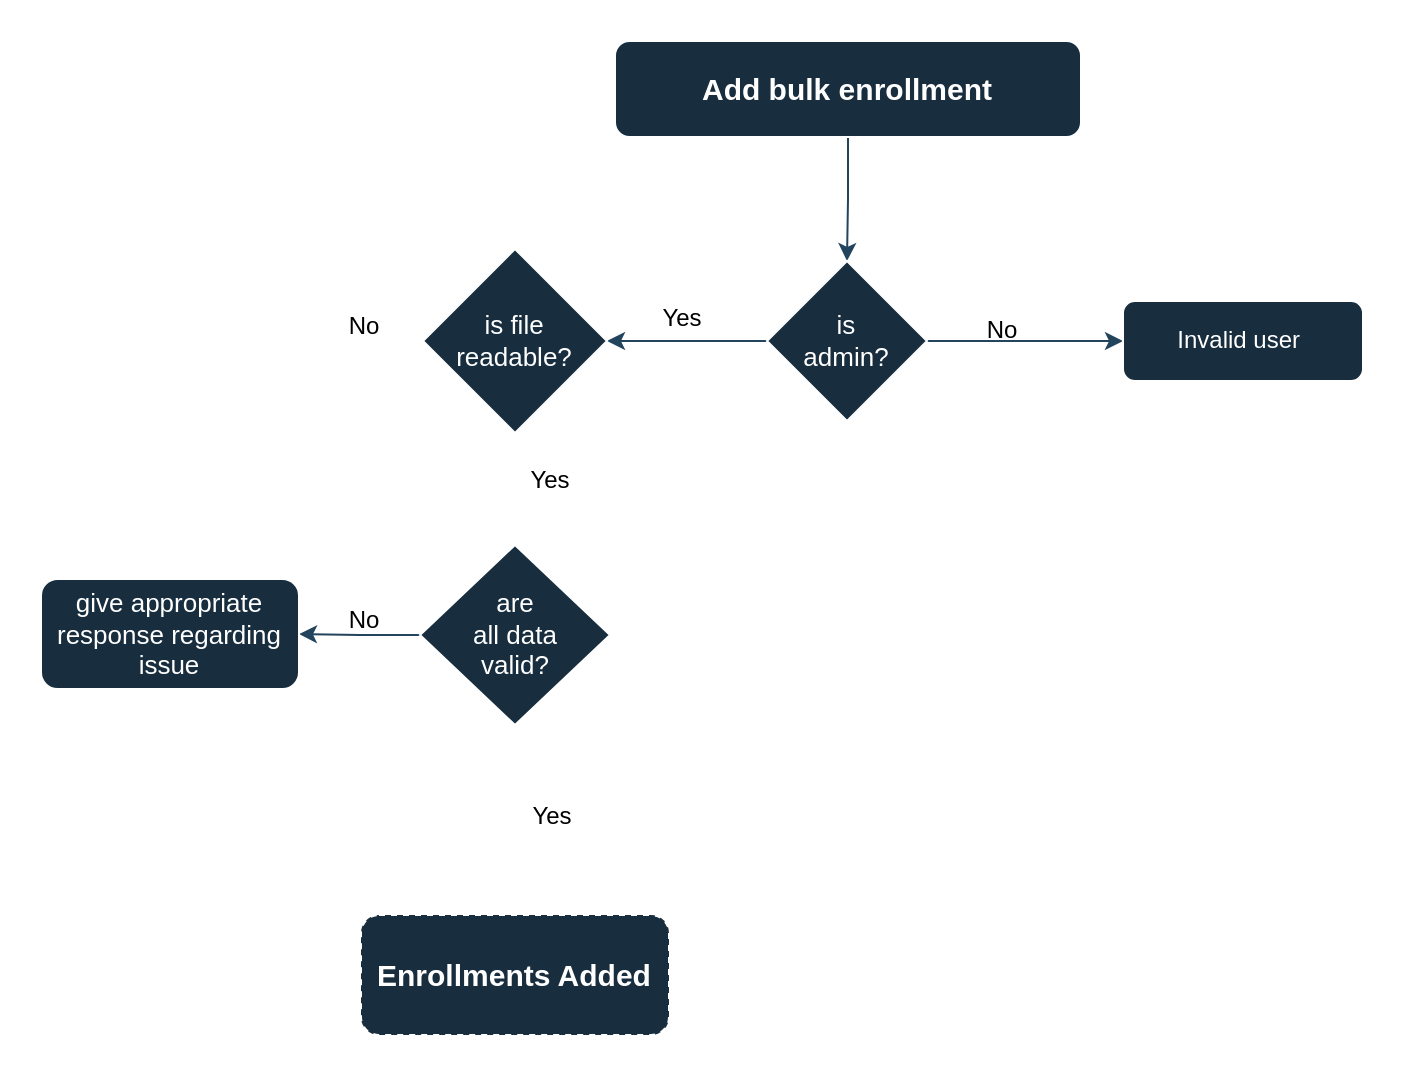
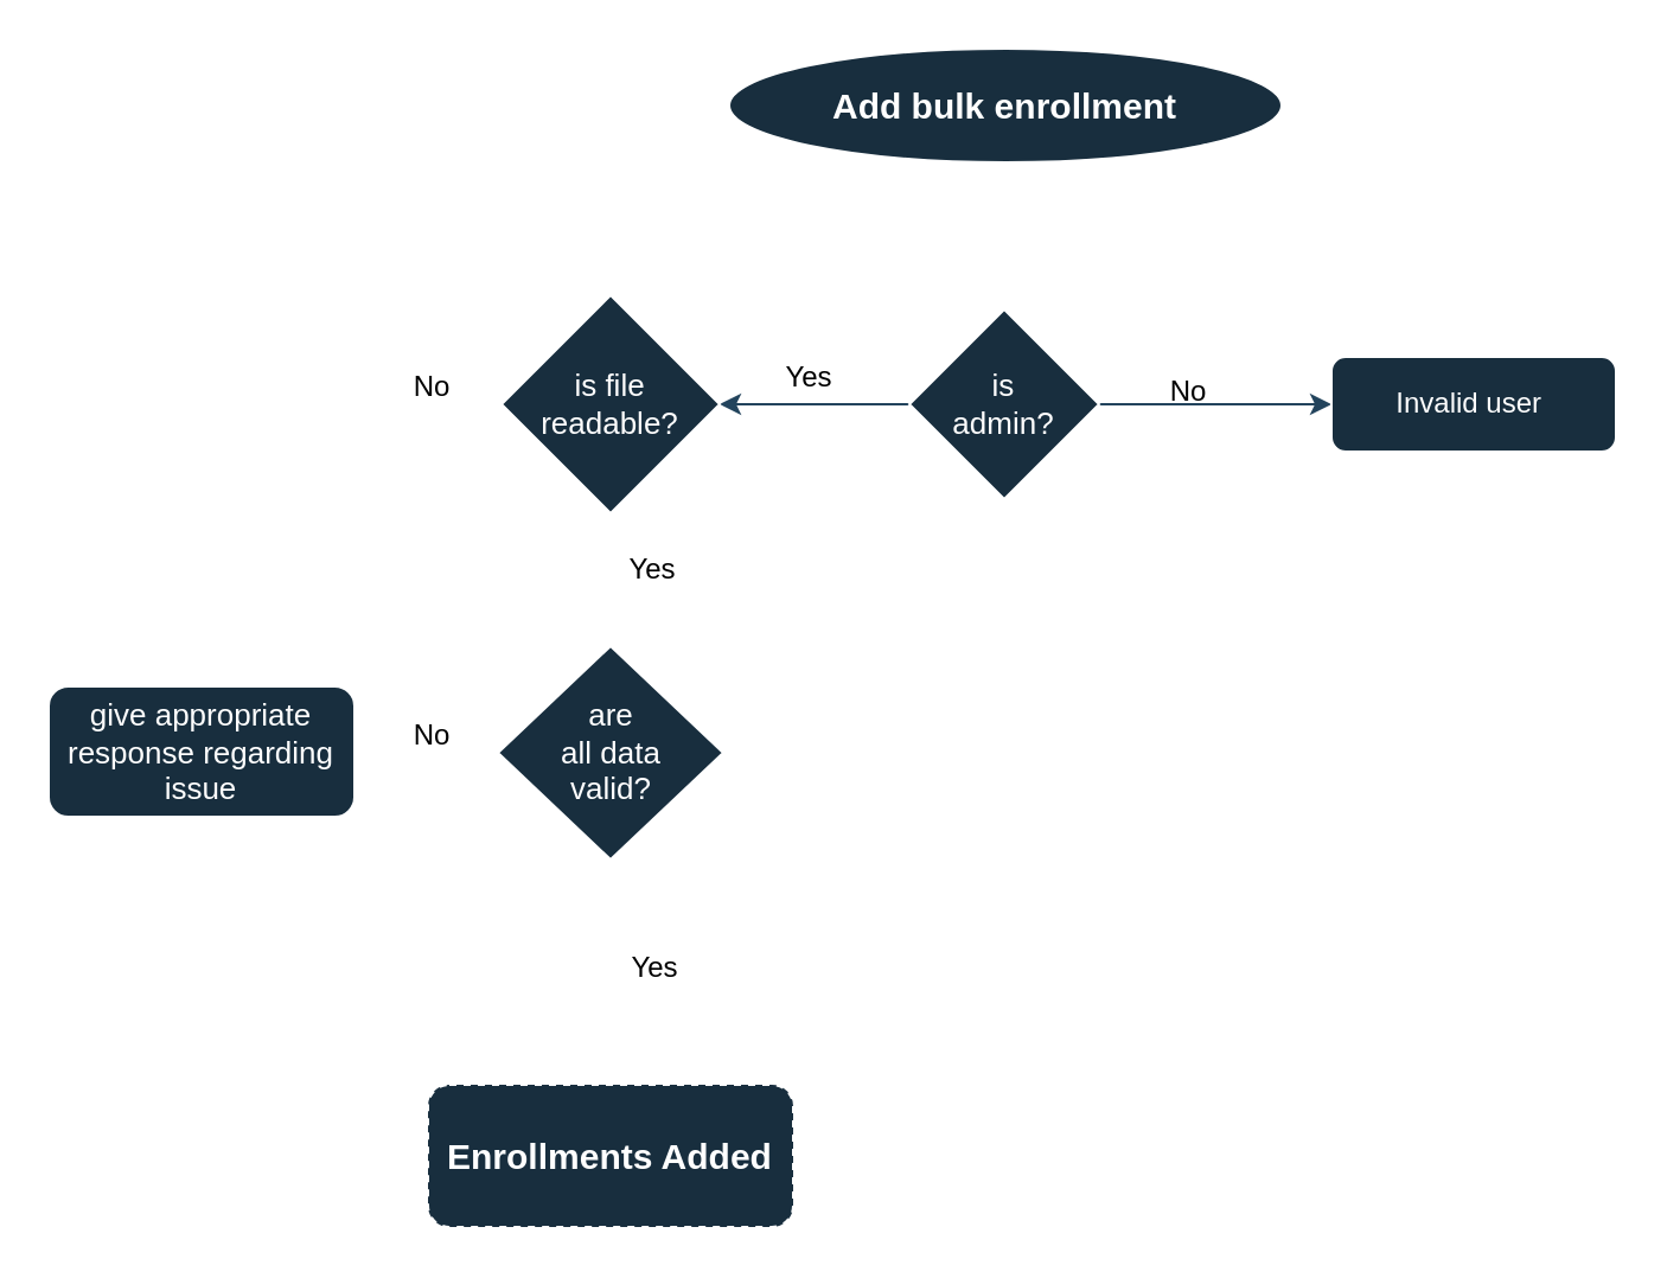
  <mxCell id="0" />
  <mxCell id="1" parent="0" />
- <mxCell id="2" value="" style="edgeStyle=orthogonalEdgeStyle;rounded=0;orthogonalLoop=1;jettySize=auto;html=1;strokeColor=#23445D;" edge="1" parent="1" source="3" target="7"><mxGeometry relative="1" as="geometry" /></mxCell>
- <mxCell id="3" value="Add bulk enrollment" style="rounded=1;whiteSpace=wrap;html=1;fontSize=15;glass=0;strokeWidth=1;shadow=0;labelBackgroundColor=none;fillColor=#182E3E;strokeColor=#FFFFFF;fontColor=#FFFFFF;fontStyle=1" vertex="1" parent="1"><mxGeometry x="307" y="20" width="233" height="48" as="geometry" /></mxCell>
+ <mxCell id="3" value="Add bulk enrollment" style="ellipse;whiteSpace=wrap;html=1;fontSize=15;glass=0;strokeWidth=1;shadow=0;labelBackgroundColor=none;fillColor=#182E3E;strokeColor=#FFFFFF;fontColor=#FFFFFF;fontStyle=1;" vertex="1" parent="1"><mxGeometry x="307" y="20" width="233" height="48" as="geometry" /></mxCell>
  <mxCell id="4" value="" style="edgeStyle=orthogonalEdgeStyle;rounded=0;orthogonalLoop=1;jettySize=auto;html=1;strokeColor=#23445D;" edge="1" parent="1"><mxGeometry relative="1" as="geometry"><mxPoint x="463" y="170" as="sourcePoint" /><mxPoint x="561" y="170" as="targetPoint" /></mxGeometry></mxCell>
  <mxCell id="5" value="Invalid user&amp;nbsp;" style="rounded=1;whiteSpace=wrap;html=1;strokeColor=#FFFFFF;fontColor=#FFFFFF;fillColor=#182E3E;" vertex="1" parent="1"><mxGeometry x="561" y="150" width="120" height="40" as="geometry" /></mxCell>
  <mxCell id="6" value="" style="edgeStyle=orthogonalEdgeStyle;rounded=0;orthogonalLoop=1;jettySize=auto;html=1;strokeColor=#23445D;" edge="1" parent="1" source="7" target="9"><mxGeometry relative="1" as="geometry" /></mxCell>
  <mxCell id="7" value="is &lt;br&gt;admin?" style="rhombus;whiteSpace=wrap;html=1;strokeColor=#FFFFFF;fontColor=#FFFFFF;fillColor=#182E3E;fontSize=13;" vertex="1" parent="1"><mxGeometry x="383" y="130" width="80" height="80" as="geometry" /></mxCell>
  <mxCell id="8" value="No" style="text;html=1;strokeColor=none;fillColor=none;align=center;verticalAlign=middle;whiteSpace=wrap;rounded=0;fontColor=default;" vertex="1" parent="1"><mxGeometry x="471" y="150" width="60" height="30" as="geometry" /></mxCell>
  <mxCell id="9" value="is file readable?" style="rhombus;whiteSpace=wrap;html=1;strokeColor=#FFFFFF;fontColor=#FFFFFF;fillColor=#182E3E;fontSize=13;" vertex="1" parent="1"><mxGeometry x="211" y="124" width="92" height="92" as="geometry" /></mxCell>
- <mxCell id="10" value="" style="edgeStyle=orthogonalEdgeStyle;rounded=0;orthogonalLoop=1;jettySize=auto;html=1;strokeColor=#23445D;" edge="1" parent="1" source="11" target="12"><mxGeometry relative="1" as="geometry" /></mxCell>
  <mxCell id="11" value="are &lt;br&gt;all data &lt;br&gt;valid?" style="rhombus;whiteSpace=wrap;html=1;fontSize=13;fillColor=#182E3E;strokeColor=#FFFFFF;fontColor=#FFFFFF;" vertex="1" parent="1"><mxGeometry x="209.5" y="272" width="95" height="90" as="geometry" /></mxCell>
  <mxCell id="12" value="give appropriate response regarding issue" style="rounded=1;whiteSpace=wrap;html=1;fontSize=13;fillColor=#182E3E;strokeColor=#FFFFFF;fontColor=#FFFFFF;" vertex="1" parent="1"><mxGeometry x="20" y="289" width="129" height="55" as="geometry" /></mxCell>
  <mxCell id="13" value="Enrollments Added" style="rounded=1;whiteSpace=wrap;html=1;fontSize=15;fillColor=#182E3E;strokeColor=#FFFFFF;fontColor=#FFFFFF;fontStyle=1;dashed=1;" vertex="1" parent="1"><mxGeometry x="180" y="457" width="154" height="60" as="geometry" /></mxCell>
  <mxCell id="14" value="Yes" style="text;html=1;strokeColor=none;fillColor=none;align=center;verticalAlign=middle;whiteSpace=wrap;rounded=0;fontColor=default;" vertex="1" parent="1"><mxGeometry x="311" y="144" width="60" height="30" as="geometry" /></mxCell>
  <mxCell id="15" value="No" style="text;html=1;strokeColor=none;fillColor=none;align=center;verticalAlign=middle;whiteSpace=wrap;rounded=0;fontColor=default;" vertex="1" parent="1"><mxGeometry x="152" y="148" width="60" height="30" as="geometry" /></mxCell>
  <mxCell id="16" value="Yes" style="text;html=1;strokeColor=none;fillColor=none;align=center;verticalAlign=middle;whiteSpace=wrap;rounded=0;fontColor=default;" vertex="1" parent="1"><mxGeometry x="245" y="225" width="60" height="30" as="geometry" /></mxCell>
  <mxCell id="17" value="No" style="text;html=1;strokeColor=none;fillColor=none;align=center;verticalAlign=middle;whiteSpace=wrap;rounded=0;fontColor=default;" vertex="1" parent="1"><mxGeometry x="152" y="295" width="60" height="30" as="geometry" /></mxCell>
  <mxCell id="18" value="Yes" style="text;html=1;strokeColor=none;fillColor=none;align=center;verticalAlign=middle;whiteSpace=wrap;rounded=0;fontColor=default;" vertex="1" parent="1"><mxGeometry x="246" y="393" width="60" height="30" as="geometry" /></mxCell>
